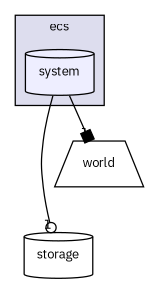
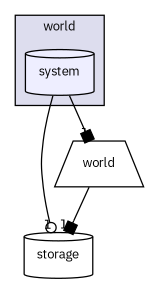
  digraph {
    compound=true
    fontname="IBM Plex Sans"
    node [fontname="IBM Plex Sans" fontsize=10 shape=cylinder]
    edge [arrowhead=box fontname="IBM Plex Sans" headlabel=1 labeldistance=1.5 labelfontname=Helvetica labelfontsize=10]
    n1 [fillcolor="#eeeeff" label=system pencolor=black style=filled]
    n2 [label=storage]
    n3 [label=world shape=trapezium]
    subgraph cluster_1 {
      bgcolor="#ddddee"
      fontsize=10
-     label=ecs
+     label=world
      pencolor=black
      n1
    }
    n1 -> n2 [arrowhead=odot]
    n1 -> n3
+   n3 -> n2
  }
